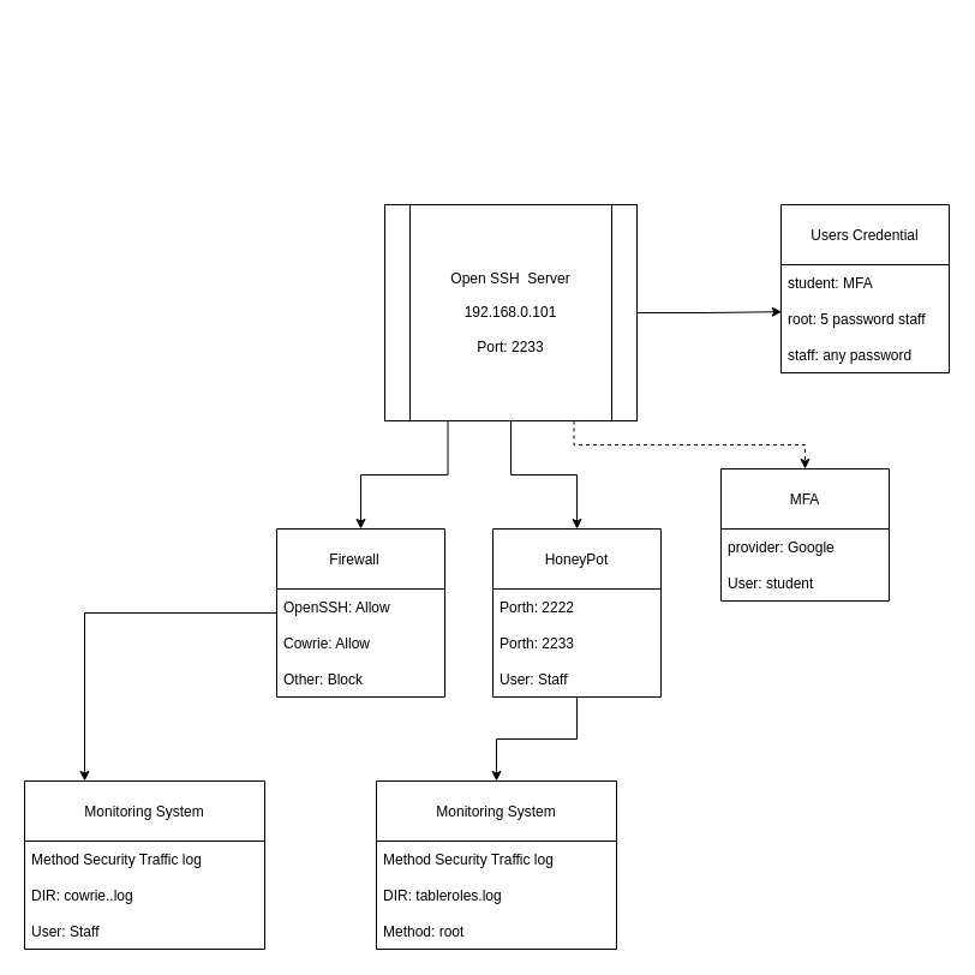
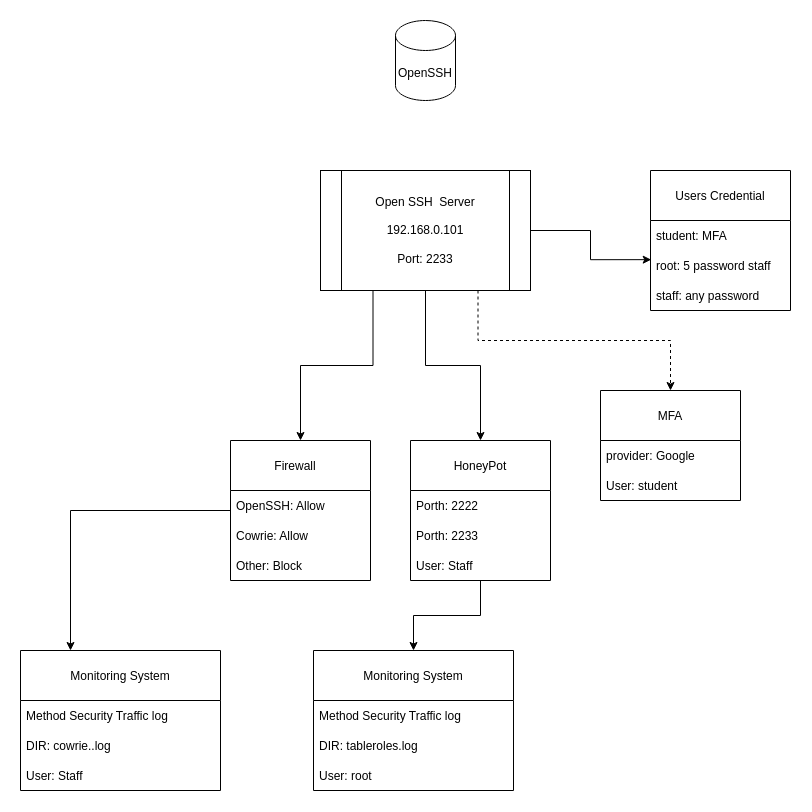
  <mxCell id="0" />
  <mxCell id="1" parent="0" />
  <mxCell id="2" value="" style="edgeStyle=orthogonalEdgeStyle;rounded=0;orthogonalLoop=1;jettySize=auto;html=1;entryX=0.005;entryY=0.305;entryDx=0;entryDy=0;entryPerimeter=0;" edge="1" parent="1" source="6" target="30"><mxGeometry relative="1" as="geometry" /></mxCell>
  <mxCell id="3" style="edgeStyle=orthogonalEdgeStyle;rounded=0;orthogonalLoop=1;jettySize=auto;html=1;exitX=0.25;exitY=1;exitDx=0;exitDy=0;entryX=0.5;entryY=0;entryDx=0;entryDy=0;" edge="1" parent="1" source="6" target="13"><mxGeometry relative="1" as="geometry" /></mxCell>
  <mxCell id="4" style="edgeStyle=orthogonalEdgeStyle;rounded=0;orthogonalLoop=1;jettySize=auto;html=1;exitX=0.5;exitY=1;exitDx=0;exitDy=0;entryX=0.5;entryY=0;entryDx=0;entryDy=0;" edge="1" parent="1" source="6" target="8"><mxGeometry relative="1" as="geometry" /></mxCell>
  <mxCell id="5" style="edgeStyle=orthogonalEdgeStyle;rounded=0;orthogonalLoop=1;jettySize=auto;html=1;exitX=0.75;exitY=1;exitDx=0;exitDy=0;entryX=0.5;entryY=0;entryDx=0;entryDy=0;dashed=1;" edge="1" parent="1" source="6" target="17"><mxGeometry relative="1" as="geometry" /></mxCell>
- <mxCell id="6" value="Open SSH&amp;nbsp; Server&lt;br&gt;&lt;br&gt;192.168.0.101&lt;br&gt;&lt;br&gt;Port: 2233" style="shape=process;whiteSpace=wrap;html=1;backgroundOutline=1;" vertex="1" parent="1"><mxGeometry x="320" y="170" width="210" height="180" as="geometry" /></mxCell>
+ <mxCell id="6" value="Open SSH&amp;nbsp; Server&lt;br&gt;&lt;br&gt;192.168.0.101&lt;br&gt;&lt;br&gt;Port: 2233" style="shape=process;whiteSpace=wrap;html=1;backgroundOutline=1;" vertex="1" parent="1"><mxGeometry x="320" y="170" width="210" height="120" as="geometry" /></mxCell>
  <mxCell id="7" style="edgeStyle=orthogonalEdgeStyle;rounded=0;orthogonalLoop=1;jettySize=auto;html=1;exitX=0.5;exitY=1;exitDx=0;exitDy=0;entryX=0.5;entryY=0;entryDx=0;entryDy=0;" edge="1" parent="1" source="8" target="20"><mxGeometry relative="1" as="geometry" /></mxCell>
  <mxCell id="8" value="HoneyPot" style="swimlane;fontStyle=0;childLayout=stackLayout;horizontal=1;startSize=50;horizontalStack=0;resizeParent=1;resizeParentMax=0;resizeLast=0;collapsible=1;marginBottom=0;" vertex="1" parent="1"><mxGeometry x="410" y="440" width="140" height="140" as="geometry" /></mxCell>
  <mxCell id="9" value="Porth: 2222" style="text;strokeColor=none;fillColor=none;align=left;verticalAlign=middle;spacingLeft=4;spacingRight=4;overflow=hidden;points=[[0,0.5],[1,0.5]];portConstraint=eastwest;rotatable=0;" vertex="1" parent="8"><mxGeometry y="50" width="140" height="30" as="geometry" /></mxCell>
  <mxCell id="10" value="Porth: 2233" style="text;strokeColor=none;fillColor=none;align=left;verticalAlign=middle;spacingLeft=4;spacingRight=4;overflow=hidden;points=[[0,0.5],[1,0.5]];portConstraint=eastwest;rotatable=0;" vertex="1" parent="8"><mxGeometry y="80" width="140" height="30" as="geometry" /></mxCell>
  <mxCell id="11" value="User: Staff" style="text;strokeColor=none;fillColor=none;align=left;verticalAlign=middle;spacingLeft=4;spacingRight=4;overflow=hidden;points=[[0,0.5],[1,0.5]];portConstraint=eastwest;rotatable=0;" vertex="1" parent="8"><mxGeometry y="110" width="140" height="30" as="geometry" /></mxCell>
  <mxCell id="12" value="" style="edgeStyle=orthogonalEdgeStyle;rounded=0;orthogonalLoop=1;jettySize=auto;html=1;entryX=0.25;entryY=0;entryDx=0;entryDy=0;" edge="1" parent="1" source="13" target="24"><mxGeometry relative="1" as="geometry" /></mxCell>
  <mxCell id="13" value="Firewall   " style="swimlane;fontStyle=0;childLayout=stackLayout;horizontal=1;startSize=50;horizontalStack=0;resizeParent=1;resizeParentMax=0;resizeLast=0;collapsible=1;marginBottom=0;" vertex="1" parent="1"><mxGeometry x="230" y="440" width="140" height="140" as="geometry" /></mxCell>
  <mxCell id="14" value="OpenSSH: Allow" style="text;strokeColor=none;fillColor=none;align=left;verticalAlign=middle;spacingLeft=4;spacingRight=4;overflow=hidden;points=[[0,0.5],[1,0.5]];portConstraint=eastwest;rotatable=0;" vertex="1" parent="13"><mxGeometry y="50" width="140" height="30" as="geometry" /></mxCell>
  <mxCell id="15" value="Cowrie: Allow" style="text;strokeColor=none;fillColor=none;align=left;verticalAlign=middle;spacingLeft=4;spacingRight=4;overflow=hidden;points=[[0,0.5],[1,0.5]];portConstraint=eastwest;rotatable=0;" vertex="1" parent="13"><mxGeometry y="80" width="140" height="30" as="geometry" /></mxCell>
  <mxCell id="16" value="Other: Block" style="text;strokeColor=none;fillColor=none;align=left;verticalAlign=middle;spacingLeft=4;spacingRight=4;overflow=hidden;points=[[0,0.5],[1,0.5]];portConstraint=eastwest;rotatable=0;" vertex="1" parent="13"><mxGeometry y="110" width="140" height="30" as="geometry" /></mxCell>
  <mxCell id="17" value="MFA" style="swimlane;fontStyle=0;childLayout=stackLayout;horizontal=1;startSize=50;horizontalStack=0;resizeParent=1;resizeParentMax=0;resizeLast=0;collapsible=1;marginBottom=0;" vertex="1" parent="1"><mxGeometry x="600" y="390" width="140" height="110" as="geometry" /></mxCell>
  <mxCell id="18" value="provider: Google" style="text;strokeColor=none;fillColor=none;align=left;verticalAlign=middle;spacingLeft=4;spacingRight=4;overflow=hidden;points=[[0,0.5],[1,0.5]];portConstraint=eastwest;rotatable=0;" vertex="1" parent="17"><mxGeometry y="50" width="140" height="30" as="geometry" /></mxCell>
  <mxCell id="19" value="User: student" style="text;strokeColor=none;fillColor=none;align=left;verticalAlign=middle;spacingLeft=4;spacingRight=4;overflow=hidden;points=[[0,0.5],[1,0.5]];portConstraint=eastwest;rotatable=0;" vertex="1" parent="17"><mxGeometry y="80" width="140" height="30" as="geometry" /></mxCell>
  <mxCell id="20" value="Monitoring System" style="swimlane;fontStyle=0;childLayout=stackLayout;horizontal=1;startSize=50;horizontalStack=0;resizeParent=1;resizeParentMax=0;resizeLast=0;collapsible=1;marginBottom=0;" vertex="1" parent="1"><mxGeometry x="313" y="650" width="200" height="140" as="geometry" /></mxCell>
  <mxCell id="21" value="Method Security Traffic log" style="text;strokeColor=none;fillColor=none;align=left;verticalAlign=middle;spacingLeft=4;spacingRight=4;overflow=hidden;points=[[0,0.5],[1,0.5]];portConstraint=eastwest;rotatable=0;" vertex="1" parent="20"><mxGeometry y="50" width="200" height="30" as="geometry" /></mxCell>
  <mxCell id="22" value="DIR: tableroles.log" style="text;strokeColor=none;fillColor=none;align=left;verticalAlign=middle;spacingLeft=4;spacingRight=4;overflow=hidden;points=[[0,0.5],[1,0.5]];portConstraint=eastwest;rotatable=0;" vertex="1" parent="20"><mxGeometry y="80" width="200" height="30" as="geometry" /></mxCell>
- <mxCell id="23" value="Method: root" style="text;strokeColor=none;fillColor=none;align=left;verticalAlign=middle;spacingLeft=4;spacingRight=4;overflow=hidden;points=[[0,0.5],[1,0.5]];portConstraint=eastwest;rotatable=0;" vertex="1" parent="20"><mxGeometry y="110" width="200" height="30" as="geometry" /></mxCell>
+ <mxCell id="23" value="User: root" style="text;strokeColor=none;fillColor=none;align=left;verticalAlign=middle;spacingLeft=4;spacingRight=4;overflow=hidden;points=[[0,0.5],[1,0.5]];portConstraint=eastwest;rotatable=0;" vertex="1" parent="20"><mxGeometry y="110" width="200" height="30" as="geometry" /></mxCell>
  <mxCell id="24" value="Monitoring System" style="swimlane;fontStyle=0;childLayout=stackLayout;horizontal=1;startSize=50;horizontalStack=0;resizeParent=1;resizeParentMax=0;resizeLast=0;collapsible=1;marginBottom=0;" vertex="1" parent="1"><mxGeometry x="20" y="650" width="200" height="140" as="geometry" /></mxCell>
  <mxCell id="25" value="Method Security Traffic log" style="text;strokeColor=none;fillColor=none;align=left;verticalAlign=middle;spacingLeft=4;spacingRight=4;overflow=hidden;points=[[0,0.5],[1,0.5]];portConstraint=eastwest;rotatable=0;" vertex="1" parent="24"><mxGeometry y="50" width="200" height="30" as="geometry" /></mxCell>
  <mxCell id="26" value="DIR: cowrie..log" style="text;strokeColor=none;fillColor=none;align=left;verticalAlign=middle;spacingLeft=4;spacingRight=4;overflow=hidden;points=[[0,0.5],[1,0.5]];portConstraint=eastwest;rotatable=0;" vertex="1" parent="24"><mxGeometry y="80" width="200" height="30" as="geometry" /></mxCell>
  <mxCell id="27" value="User: Staff" style="text;strokeColor=none;fillColor=none;align=left;verticalAlign=middle;spacingLeft=4;spacingRight=4;overflow=hidden;points=[[0,0.5],[1,0.5]];portConstraint=eastwest;rotatable=0;" vertex="1" parent="24"><mxGeometry y="110" width="200" height="30" as="geometry" /></mxCell>
  <mxCell id="28" value="Users Credential" style="swimlane;fontStyle=0;childLayout=stackLayout;horizontal=1;startSize=50;horizontalStack=0;resizeParent=1;resizeParentMax=0;resizeLast=0;collapsible=1;marginBottom=0;" vertex="1" parent="1"><mxGeometry x="650" y="170" width="140" height="140" as="geometry" /></mxCell>
  <mxCell id="29" value="student: MFA" style="text;strokeColor=none;fillColor=none;align=left;verticalAlign=middle;spacingLeft=4;spacingRight=4;overflow=hidden;points=[[0,0.5],[1,0.5]];portConstraint=eastwest;rotatable=0;" vertex="1" parent="28"><mxGeometry y="50" width="140" height="30" as="geometry" /></mxCell>
  <mxCell id="30" value="root: 5 password staff" style="text;strokeColor=none;fillColor=none;align=left;verticalAlign=middle;spacingLeft=4;spacingRight=4;overflow=hidden;points=[[0,0.5],[1,0.5]];portConstraint=eastwest;rotatable=0;" vertex="1" parent="28"><mxGeometry y="80" width="140" height="30" as="geometry" /></mxCell>
  <mxCell id="31" value="staff: any password" style="text;strokeColor=none;fillColor=none;align=left;verticalAlign=middle;spacingLeft=4;spacingRight=4;overflow=hidden;points=[[0,0.5],[1,0.5]];portConstraint=eastwest;rotatable=0;" vertex="1" parent="28"><mxGeometry y="110" width="140" height="30" as="geometry" /></mxCell>
+ <mxCell id="32" value="OpenSSH" style="shape=cylinder3;whiteSpace=wrap;html=1;boundedLbl=1;backgroundOutline=1;size=15;" vertex="1" parent="1"><mxGeometry x="395" y="20" width="60" height="80" as="geometry" /></mxCell>
